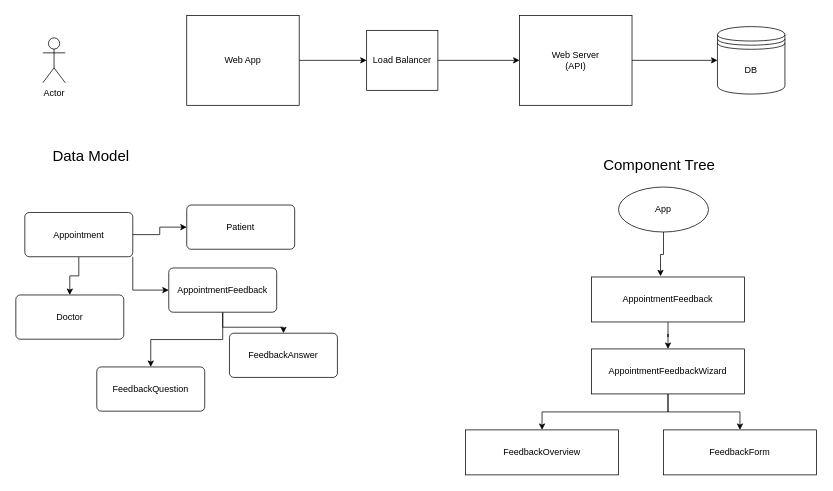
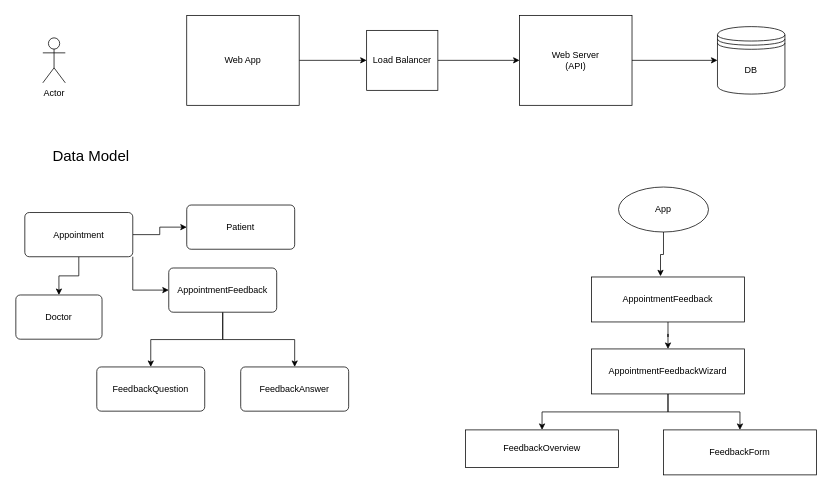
  <mxCell id="0" />
  <mxCell id="1" parent="0" />
  <mxCell id="2" value="" style="edgeStyle=orthogonalEdgeStyle;rounded=0;orthogonalLoop=1;jettySize=auto;html=1;" edge="1" parent="1" source="3" target="5"><mxGeometry relative="1" as="geometry" /></mxCell>
  <mxCell id="3" value="Web App" style="rounded=0;whiteSpace=wrap;html=1;" vertex="1" parent="1"><mxGeometry x="248" y="20" width="150" height="120" as="geometry" /></mxCell>
  <mxCell id="4" value="" style="edgeStyle=orthogonalEdgeStyle;rounded=0;orthogonalLoop=1;jettySize=auto;html=1;" edge="1" parent="1" source="5" target="7"><mxGeometry relative="1" as="geometry" /></mxCell>
  <mxCell id="5" value="Load Balancer" style="rounded=0;whiteSpace=wrap;html=1;" vertex="1" parent="1"><mxGeometry x="488" y="40" width="95" height="80" as="geometry" /></mxCell>
  <mxCell id="6" value="" style="edgeStyle=orthogonalEdgeStyle;rounded=0;orthogonalLoop=1;jettySize=auto;html=1;" edge="1" parent="1" source="7" target="8"><mxGeometry relative="1" as="geometry" /></mxCell>
  <mxCell id="7" value="&lt;div&gt;Web Server&lt;/div&gt;&lt;div&gt;(API)&lt;br&gt;&lt;/div&gt;" style="rounded=0;whiteSpace=wrap;html=1;" vertex="1" parent="1"><mxGeometry x="692" y="20" width="150" height="120" as="geometry" /></mxCell>
  <mxCell id="8" value="DB" style="shape=datastore;whiteSpace=wrap;html=1;" vertex="1" parent="1"><mxGeometry x="956" y="35" width="90" height="90" as="geometry" /></mxCell>
  <mxCell id="9" value="Actor" style="shape=umlActor;verticalLabelPosition=bottom;verticalAlign=top;html=1;outlineConnect=0;" vertex="1" parent="1"><mxGeometry x="56" y="50" width="30" height="60" as="geometry" /></mxCell>
  <mxCell id="10" value="" style="edgeStyle=orthogonalEdgeStyle;rounded=0;orthogonalLoop=1;jettySize=auto;html=1;" edge="1" parent="1" source="13" target="15"><mxGeometry relative="1" as="geometry" /></mxCell>
  <mxCell id="11" value="" style="edgeStyle=orthogonalEdgeStyle;rounded=0;orthogonalLoop=1;jettySize=auto;html=1;" edge="1" parent="1" source="13" target="14"><mxGeometry relative="1" as="geometry" /></mxCell>
  <mxCell id="12" style="edgeStyle=orthogonalEdgeStyle;rounded=0;orthogonalLoop=1;jettySize=auto;html=1;exitX=1;exitY=1;exitDx=0;exitDy=0;entryX=0;entryY=0.5;entryDx=0;entryDy=0;" edge="1" parent="1" source="13" target="18"><mxGeometry relative="1" as="geometry" /></mxCell>
  <mxCell id="13" value="&lt;div&gt;Appointment&lt;/div&gt;" style="rounded=1;arcSize=10;whiteSpace=wrap;html=1;align=center;" vertex="1" parent="1"><mxGeometry x="32" y="283" width="144" height="59" as="geometry" /></mxCell>
- <mxCell id="14" value="&lt;div&gt;Doctor&lt;/div&gt;" style="rounded=1;arcSize=10;whiteSpace=wrap;html=1;align=center;" vertex="1" parent="1"><mxGeometry x="20" y="393" width="144" height="59" as="geometry" /></mxCell>
+ <mxCell id="14" value="&lt;div&gt;Doctor&lt;/div&gt;" style="rounded=1;arcSize=10;whiteSpace=wrap;html=1;align=center;" vertex="1" parent="1"><mxGeometry x="20" y="393" width="115" height="59" as="geometry" /></mxCell>
  <mxCell id="15" value="&lt;div&gt;Patient&lt;/div&gt;" style="rounded=1;arcSize=10;whiteSpace=wrap;html=1;align=center;" vertex="1" parent="1"><mxGeometry x="248" y="273" width="144" height="59" as="geometry" /></mxCell>
  <mxCell id="16" style="edgeStyle=orthogonalEdgeStyle;rounded=0;orthogonalLoop=1;jettySize=auto;html=1;exitX=0.5;exitY=1;exitDx=0;exitDy=0;entryX=0.5;entryY=0;entryDx=0;entryDy=0;" edge="1" parent="1" source="18" target="19"><mxGeometry relative="1" as="geometry" /></mxCell>
  <mxCell id="17" style="edgeStyle=orthogonalEdgeStyle;rounded=0;orthogonalLoop=1;jettySize=auto;html=1;exitX=0.5;exitY=1;exitDx=0;exitDy=0;entryX=0.5;entryY=0;entryDx=0;entryDy=0;" edge="1" parent="1" source="18" target="20"><mxGeometry relative="1" as="geometry" /></mxCell>
  <mxCell id="18" value="AppointmentFeedback" style="rounded=1;arcSize=10;whiteSpace=wrap;html=1;align=center;" vertex="1" parent="1"><mxGeometry x="224" y="357" width="144" height="59" as="geometry" /></mxCell>
  <mxCell id="19" value="FeedbackQuestion" style="rounded=1;arcSize=10;whiteSpace=wrap;html=1;align=center;" vertex="1" parent="1"><mxGeometry x="128" y="489" width="144" height="59" as="geometry" /></mxCell>
- <mxCell id="20" value="FeedbackAnswer" style="rounded=1;arcSize=10;whiteSpace=wrap;html=1;align=center;" vertex="1" parent="1"><mxGeometry x="305" y="444" width="144" height="59" as="geometry" /></mxCell>
+ <mxCell id="20" value="FeedbackAnswer" style="rounded=1;arcSize=10;whiteSpace=wrap;html=1;align=center;" vertex="1" parent="1"><mxGeometry x="320" y="489" width="144" height="59" as="geometry" /></mxCell>
  <mxCell id="21" value="App" style="ellipse;whiteSpace=wrap;html=1;" vertex="1" parent="1"><mxGeometry x="824" y="249" width="120" height="60" as="geometry" /></mxCell>
  <mxCell id="22" value="" style="edgeStyle=orthogonalEdgeStyle;rounded=0;orthogonalLoop=1;jettySize=auto;html=1;" edge="1" parent="1" source="24" target="29"><mxGeometry relative="1" as="geometry" /></mxCell>
  <mxCell id="23" style="edgeStyle=orthogonalEdgeStyle;rounded=0;orthogonalLoop=1;jettySize=auto;html=1;entryX=0.5;entryY=0;entryDx=0;entryDy=0;" edge="1" parent="1" source="24" target="30"><mxGeometry relative="1" as="geometry" /></mxCell>
  <mxCell id="24" value="AppointmentFeedbackWizard" style="rounded=0;whiteSpace=wrap;html=1;" vertex="1" parent="1"><mxGeometry x="788" y="465" width="204" height="60" as="geometry" /></mxCell>
  <mxCell id="25" value="" style="edgeStyle=orthogonalEdgeStyle;rounded=0;orthogonalLoop=1;jettySize=auto;html=1;" edge="1" parent="1" source="26" target="24"><mxGeometry relative="1" as="geometry" /></mxCell>
  <mxCell id="26" value="AppointmentFeedback" style="rounded=0;whiteSpace=wrap;html=1;" vertex="1" parent="1"><mxGeometry x="788" y="369" width="204" height="60" as="geometry" /></mxCell>
- <mxCell id="27" value="&lt;font style=&quot;font-size: 20px;&quot;&gt;Component Tree&lt;/font&gt;" style="text;html=1;align=center;verticalAlign=middle;resizable=0;points=[];autosize=1;strokeColor=none;fillColor=none;" vertex="1" parent="1"><mxGeometry x="788" y="201" width="180" height="36" as="geometry" /></mxCell>
  <mxCell id="28" value="&lt;font style=&quot;font-size: 20px;&quot;&gt;Data Model&lt;/font&gt;" style="text;html=1;align=center;verticalAlign=middle;resizable=0;points=[];autosize=1;strokeColor=none;fillColor=none;" vertex="1" parent="1"><mxGeometry x="54" y="189" width="132" height="36" as="geometry" /></mxCell>
  <mxCell id="29" value="FeedbackForm" style="rounded=0;whiteSpace=wrap;html=1;" vertex="1" parent="1"><mxGeometry x="884" y="573" width="204" height="60" as="geometry" /></mxCell>
- <mxCell id="30" value="FeedbackOverview" style="rounded=0;whiteSpace=wrap;html=1;" vertex="1" parent="1"><mxGeometry x="620" y="573" width="204" height="60" as="geometry" /></mxCell>
+ <mxCell id="30" value="FeedbackOverview" style="rounded=0;whiteSpace=wrap;html=1;" vertex="1" parent="1"><mxGeometry x="620" y="573" width="204" height="50" as="geometry" /></mxCell>
  <mxCell id="31" style="edgeStyle=orthogonalEdgeStyle;rounded=0;orthogonalLoop=1;jettySize=auto;html=1;exitX=0.5;exitY=1;exitDx=0;exitDy=0;entryX=0.451;entryY=-0.017;entryDx=0;entryDy=0;entryPerimeter=0;" edge="1" parent="1" source="21" target="26"><mxGeometry relative="1" as="geometry" /></mxCell>
